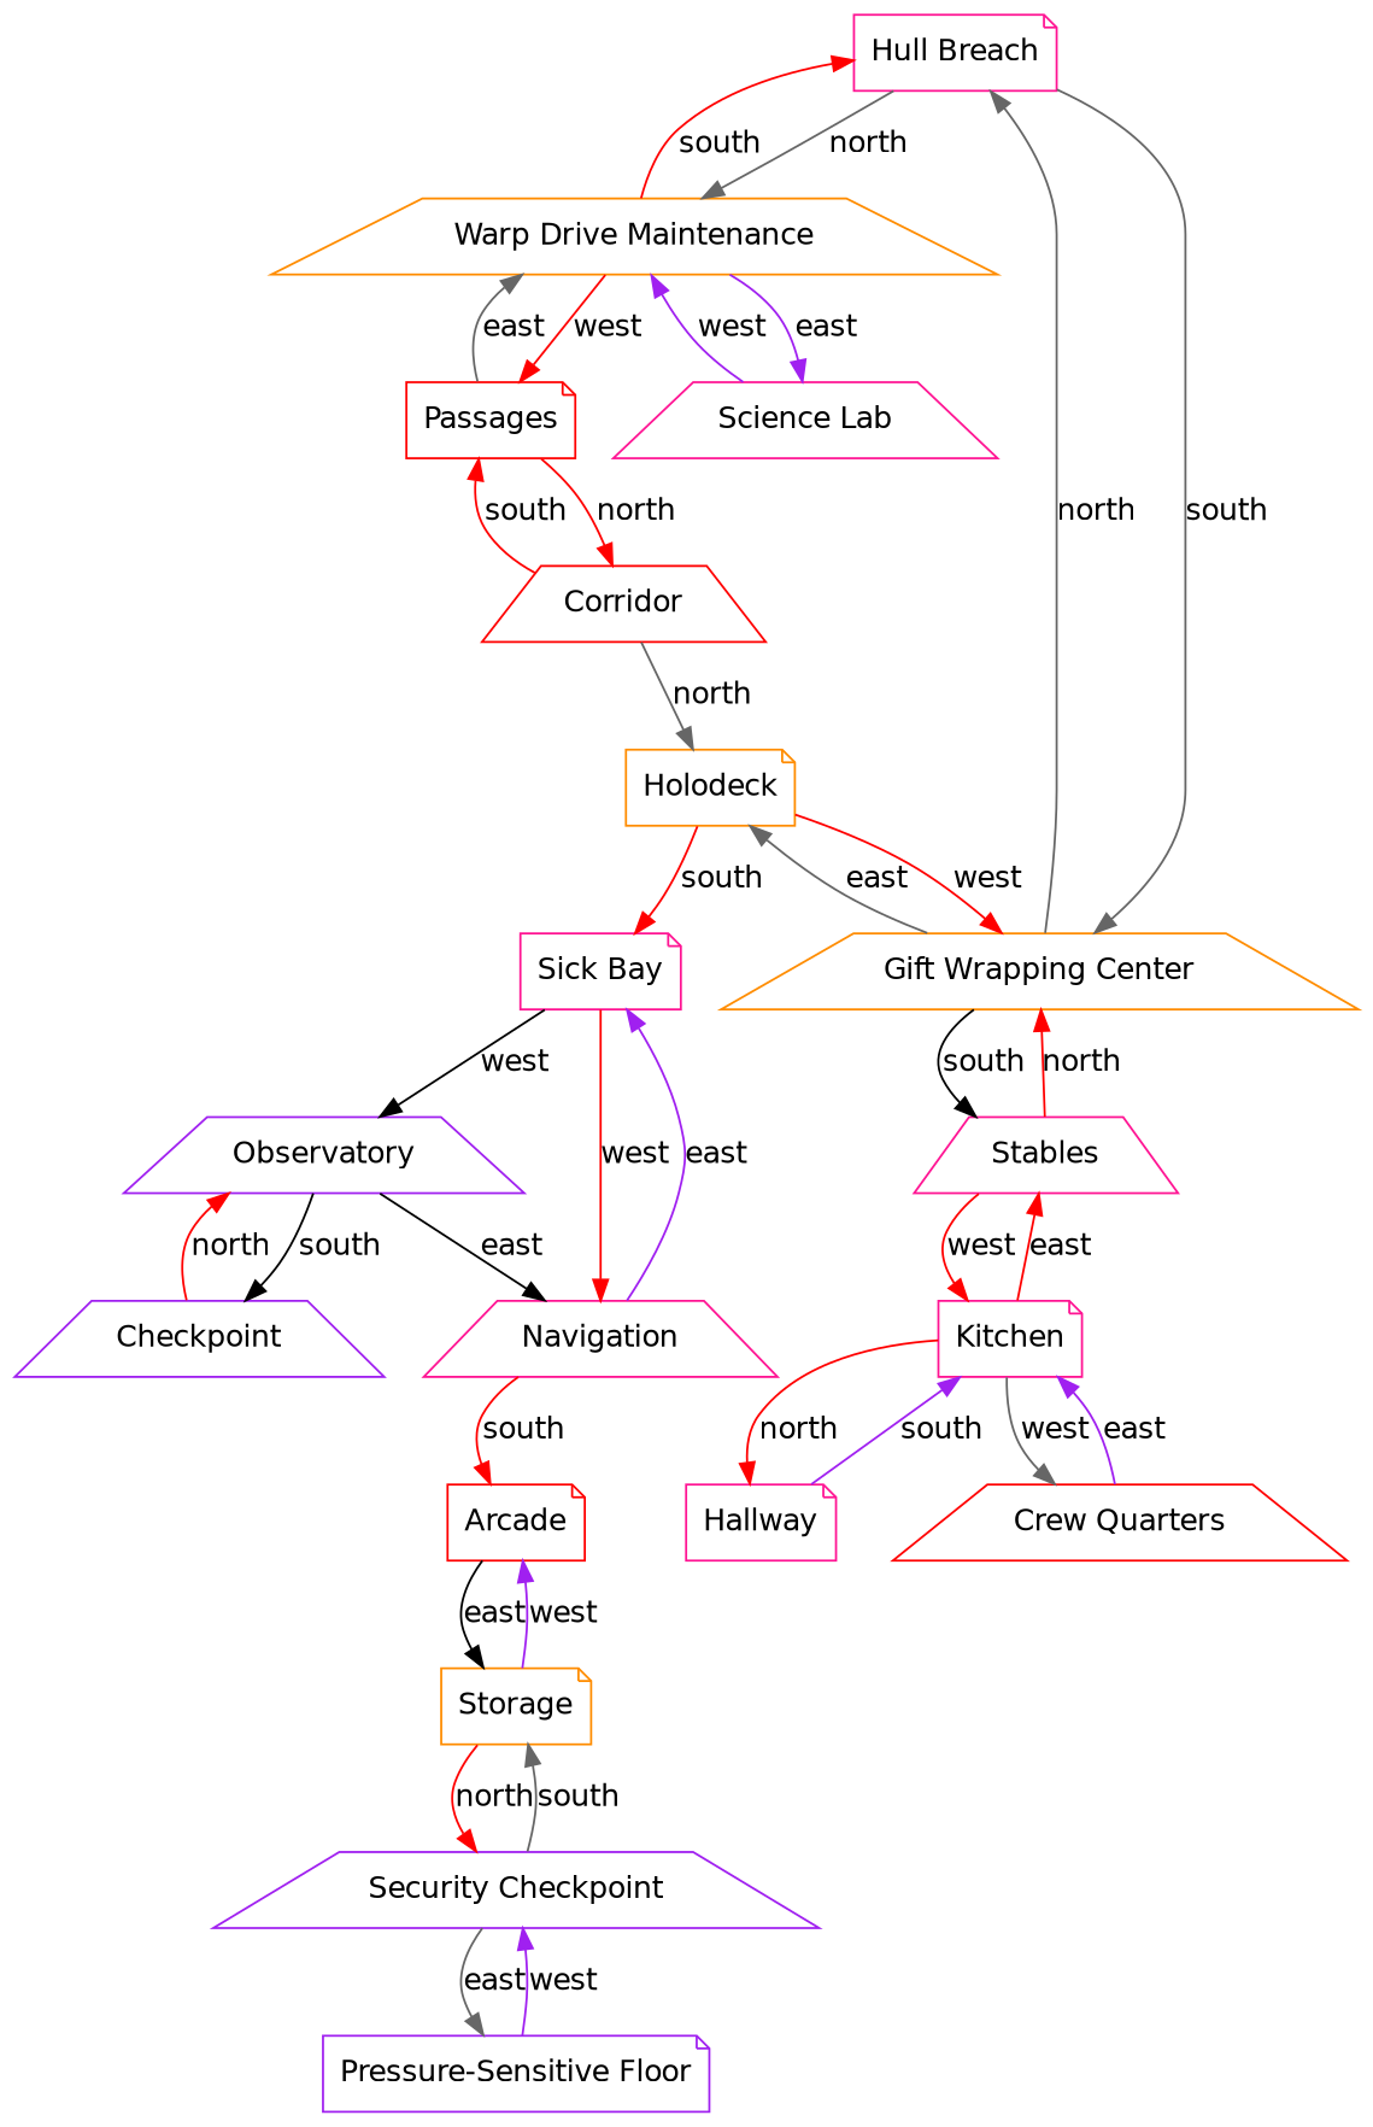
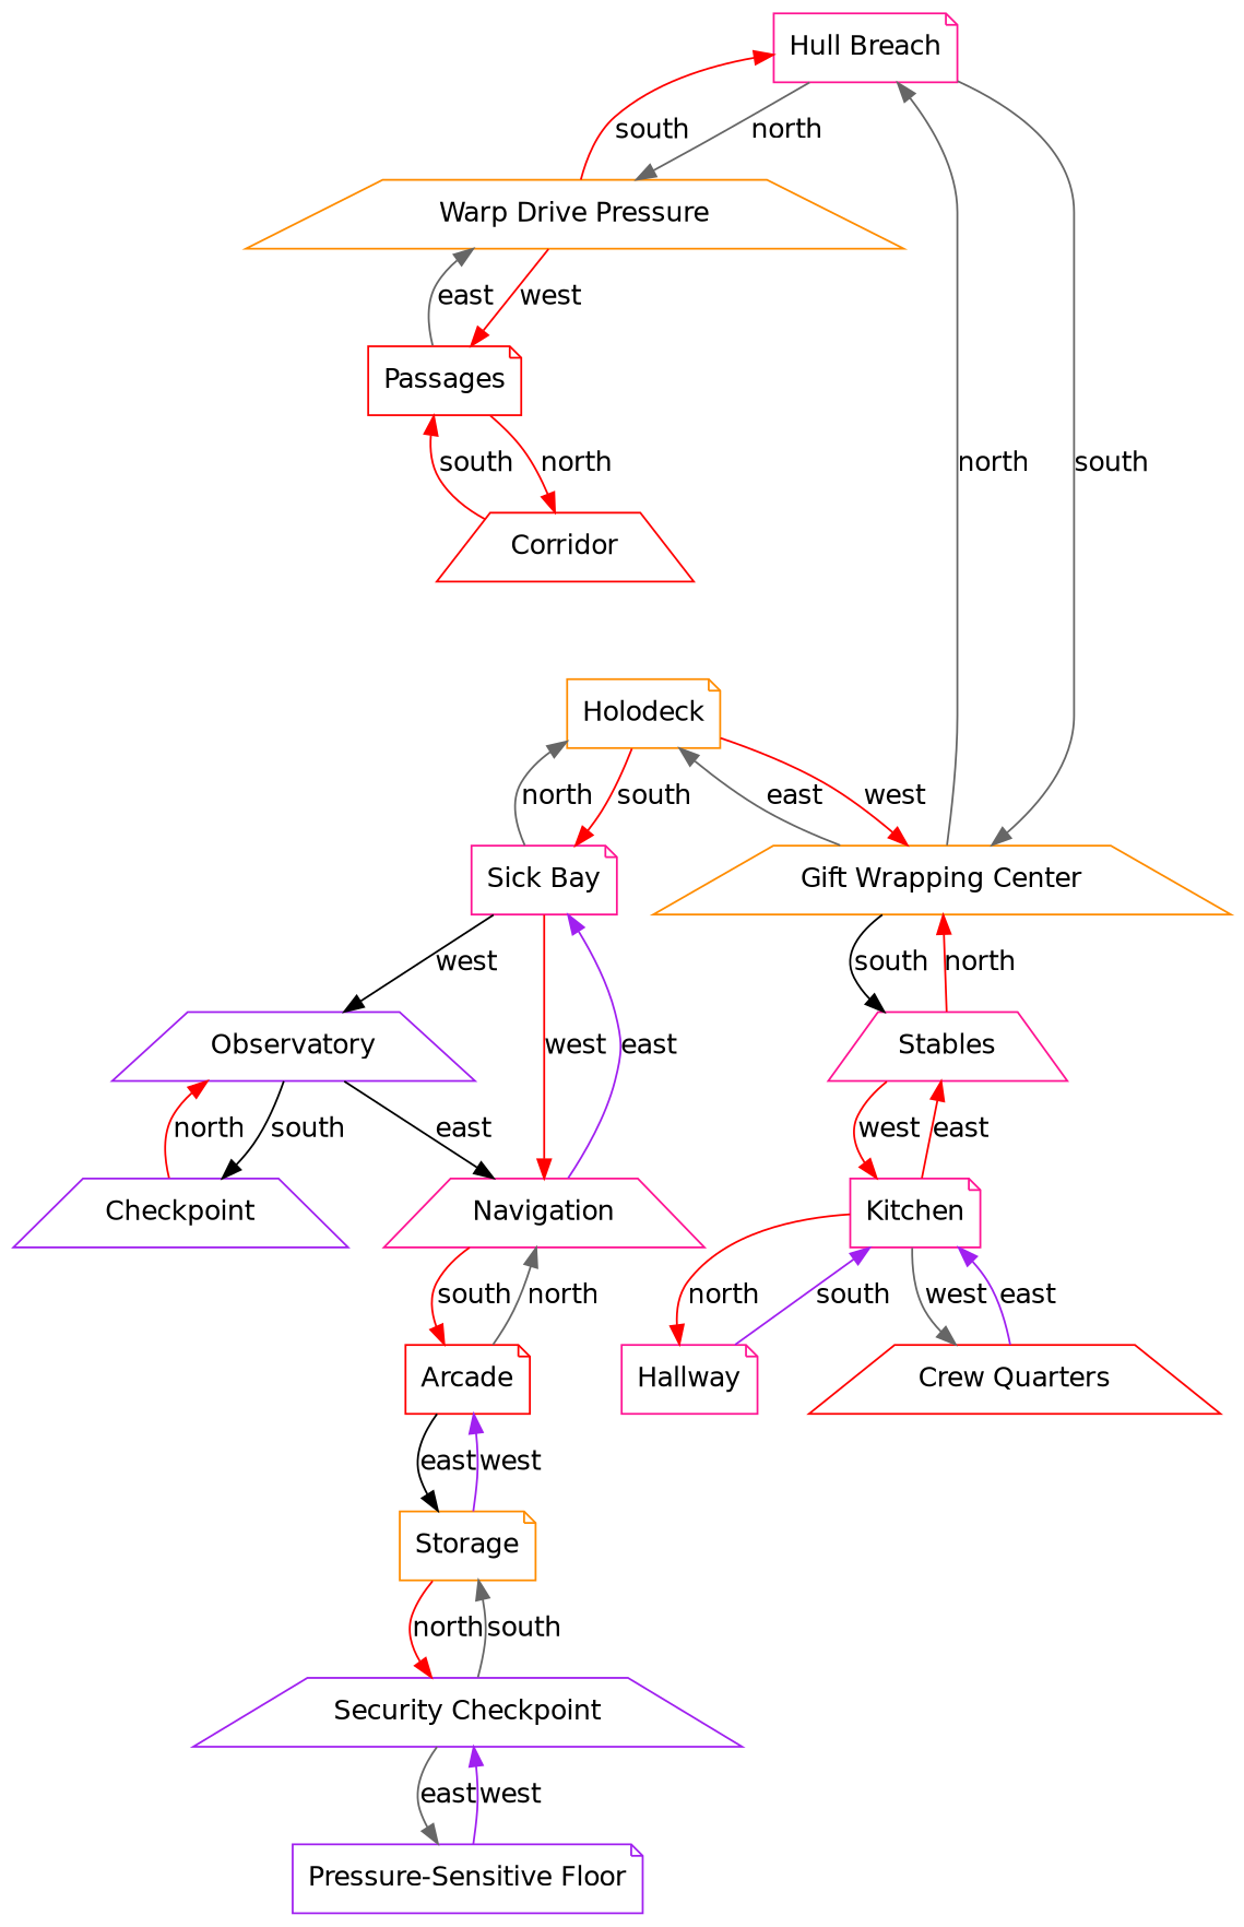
  digraph {
    fontname="DejaVu Sans"
    node [color=deeppink fontname="DejaVu Sans" shape=trapezium]
    edge [color=red fontname="DejaVu Sans"]
    n1 [label="Hull Breach" shape=note]
-   n2 [color=darkorange label="Warp Drive Maintenance"]
+   n2 [color=darkorange label="Warp Drive Pressure"]
    n3 [color=darkorange label="Gift Wrapping Center"]
-   n4 [label="Science Lab"]
    n5 [color=red label=Passages shape=note]
    n6 [color=darkorange label=Holodeck shape=note]
    n7 [label=Stables]
    n8 [color=red label=Corridor]
    n9 [label="Sick Bay" shape=note]
    n10 [label=Kitchen shape=note]
    n11 [label=Navigation]
    n12 [color=purple label=Observatory]
    n13 [label=Hallway shape=note]
    n14 [color=red label="Crew Quarters"]
    n15 [color=red label=Arcade shape=note]
    n16 [color=darkorange label=Storage shape=note]
    n17 [color=purple label=Checkpoint]
    n18 [color=purple label="Security Checkpoint"]
    n19 [color=purple label="Pressure-Sensitive Floor" shape=note]
    n1 -> n2 [color=gray40 label=north]
    n1 -> n3 [color=gray40 label=south]
    n2 -> n1 [label=south]
-   n2 -> n4 [color=purple label=east]
    n2 -> n5 [label=west]
    n3 -> n1 [color=gray40 label=north]
    n3 -> n6 [color=gray40 label=east]
    n3 -> n7 [color=black label=south]
-   n4 -> n2 [color=purple label=west]
    n5 -> n2 [color=gray40 label=east]
    n5 -> n8 [label=north]
    n6 -> n3 [label=west]
    n6 -> n9 [label=south]
    n7 -> n3 [label=north]
    n7 -> n10 [label=west]
    n8 -> n5 [label=south]
-   n8 -> n6 [color=gray40 label=north]
+   n9 -> n6 [color=gray40 label=north]
    n9 -> n11 [label=west]
    n9 -> n12 [color=black label=west]
    n10 -> n7 [label=east]
    n10 -> n13 [label=north]
    n10 -> n14 [color=gray40 label=west]
    n11 -> n9 [color=purple label=east]
    n11 -> n15 [label=south]
    n12 -> n11 [color=black label=east]
    n12 -> n17 [color=black label=south]
    n13 -> n10 [color=purple label=south]
    n14 -> n10 [color=purple label=east]
+   n15 -> n11 [color=gray40 label=north]
    n15 -> n16 [color=black label=east]
    n16 -> n15 [color=purple label=west]
    n16 -> n18 [label=north]
    n17 -> n12 [label=north]
    n18 -> n16 [color=gray40 label=south]
    n18 -> n19 [color=gray40 label=east]
    n19 -> n18 [color=purple label=west]
  }
